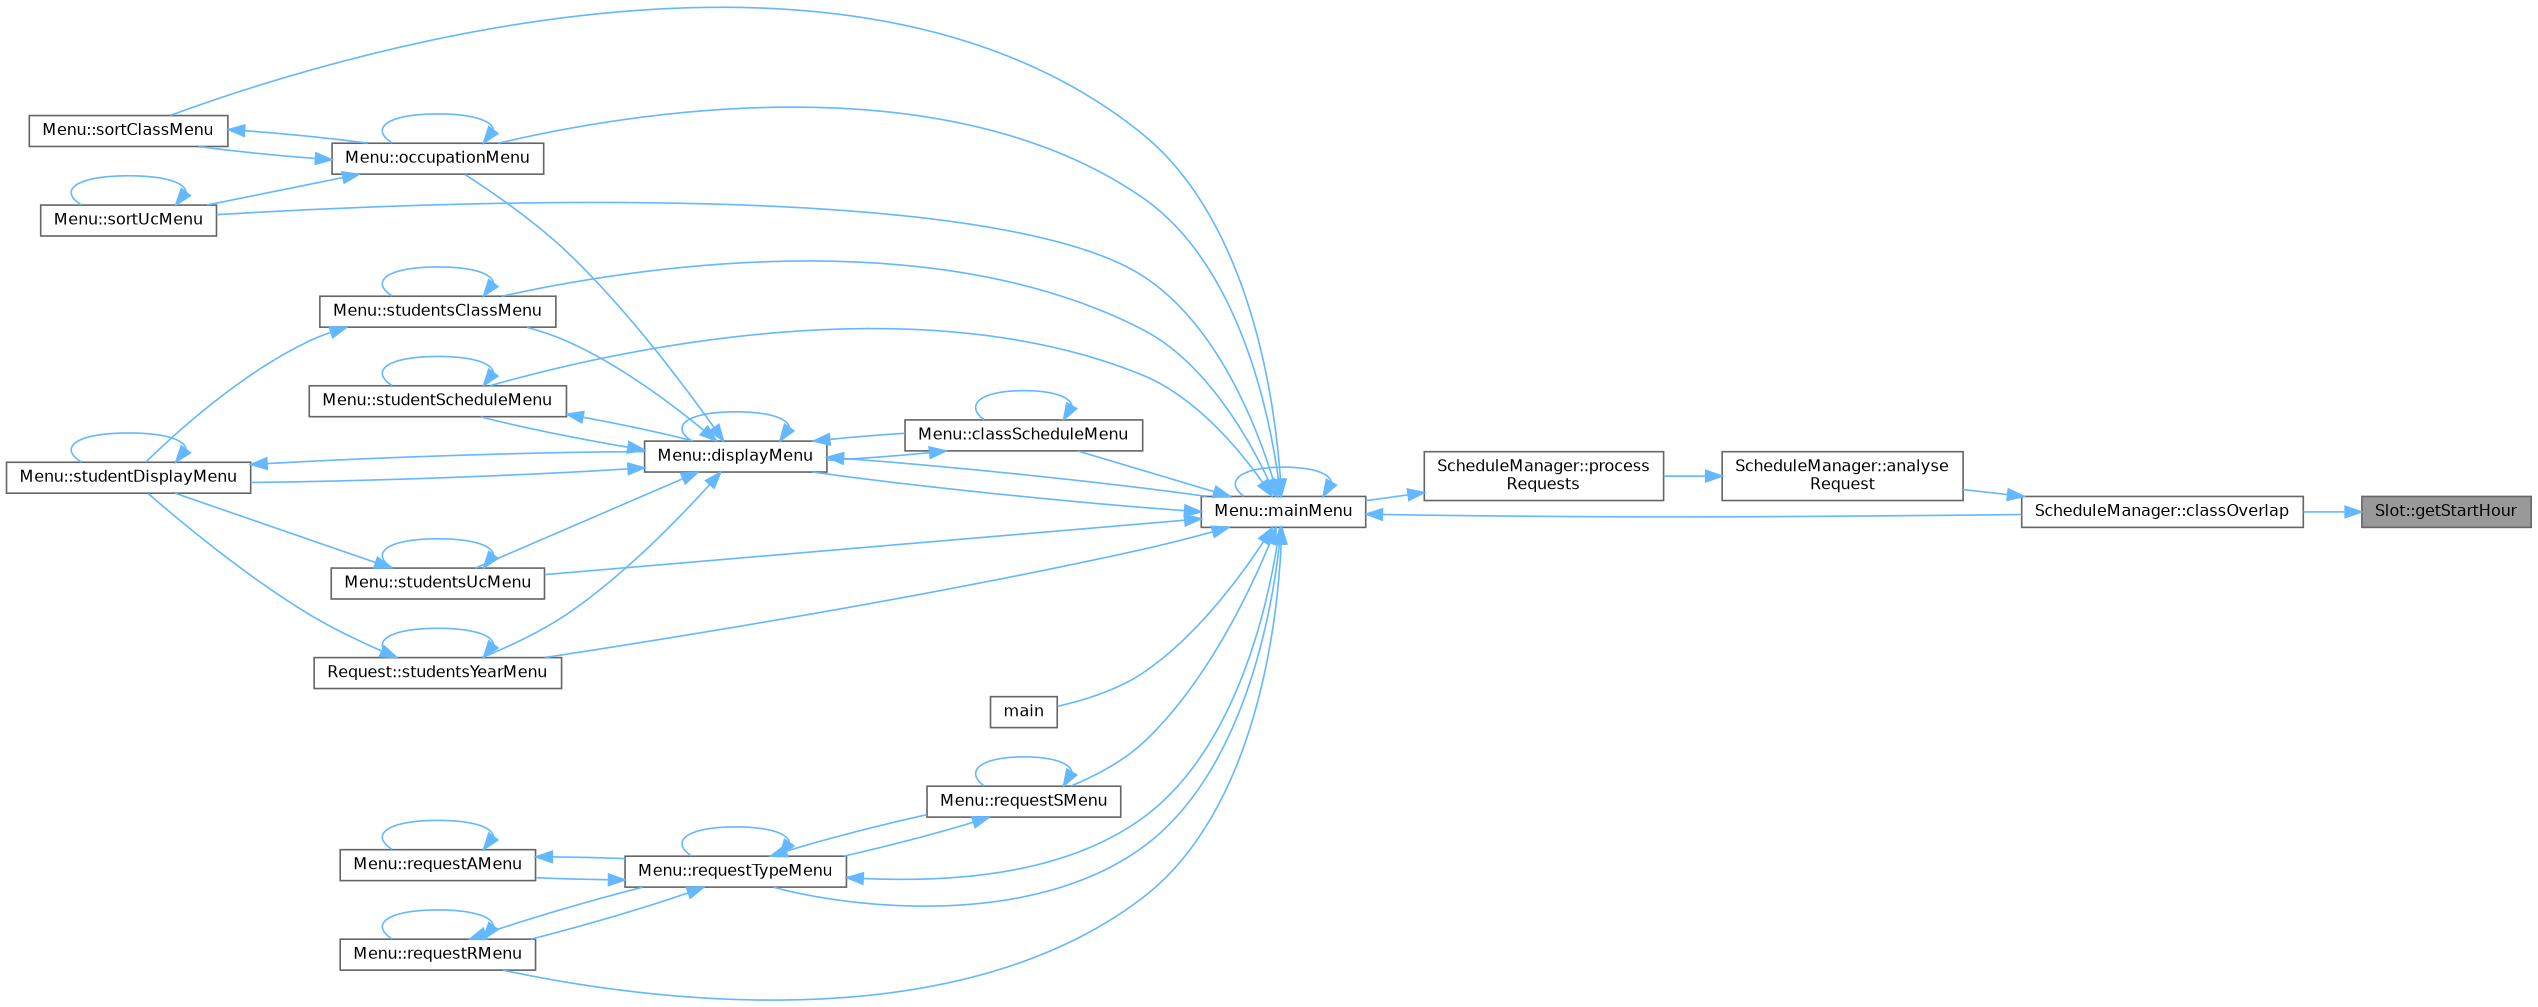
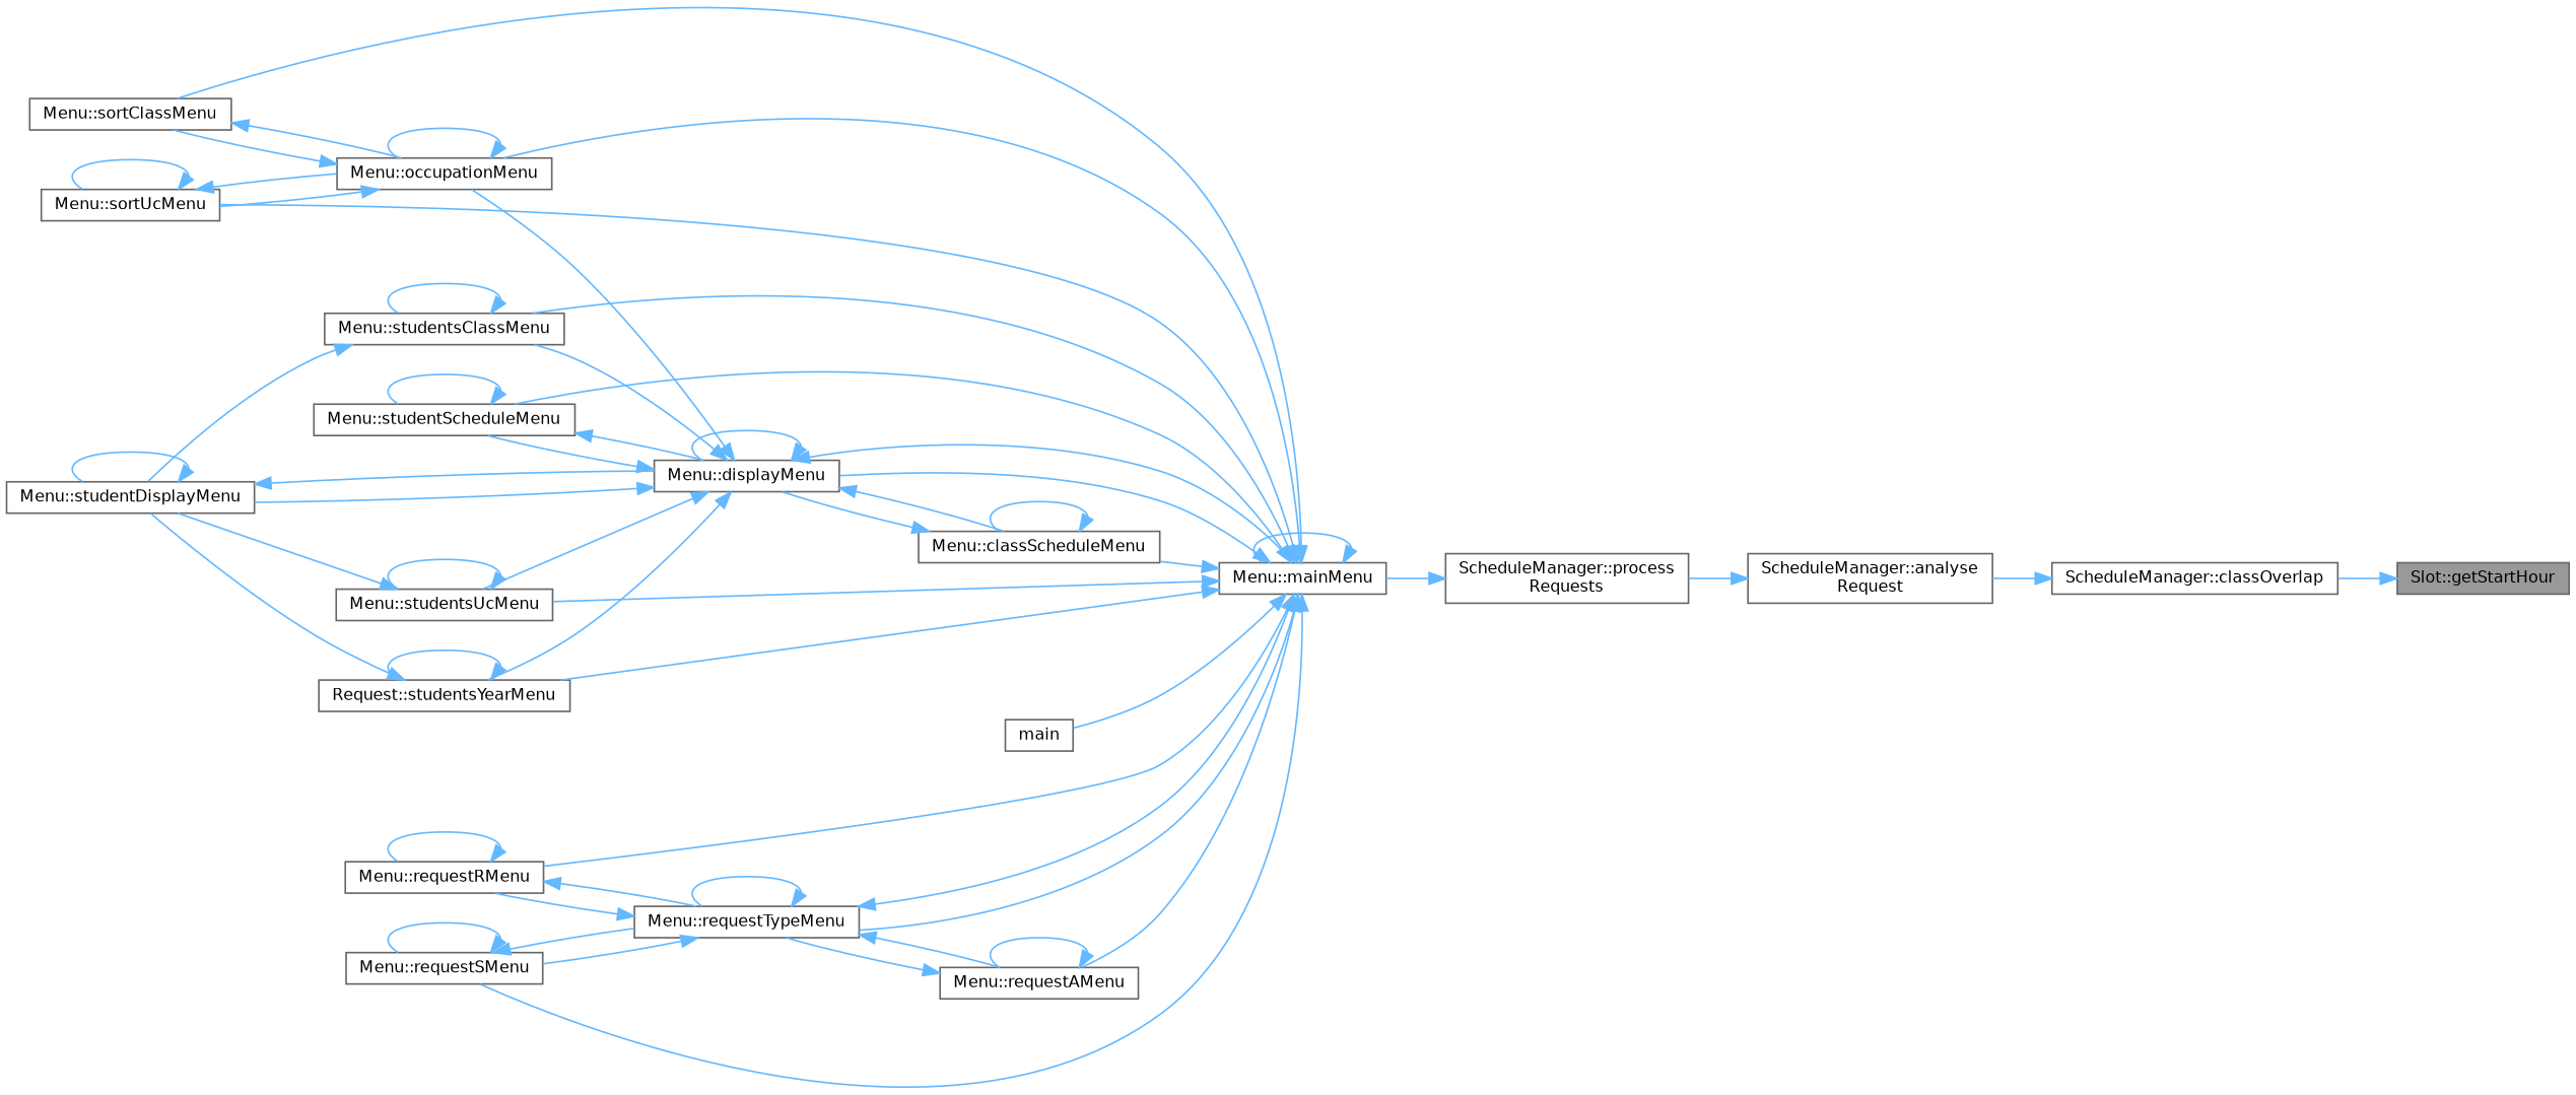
  digraph {
    rankdir=RL
    node [color=grey40 fillcolor=white fontname=Helvetica fontsize=10 shape=box style=filled]
    edge [color=steelblue1 dir=back fontname=Helvetica fontsize=10 labelfontname=Helvetica labelfontsize=10 style=solid]
    n1 [color=gray40 fillcolor=grey60 fontcolor=black height=0.2 label="Slot::getStartHour" width=0.4]
    n2 [height=0.2 label="ScheduleManager::classOverlap" width=0.4]
    n3 [height=0.2 label="ScheduleManager::analyse\lRequest" width=0.4]
    n4 [height=0.2 label="ScheduleManager::process\lRequests" width=0.4]
    n5 [height=0.2 label="Menu::mainMenu" width=0.4]
    n6 [height=0.2 label="Menu::classScheduleMenu" width=0.4]
    n7 [height=0.2 label="Menu::displayMenu" width=0.4]
    n8 [height=0.2 label="Menu::occupationMenu" width=0.4]
    n9 [height=0.2 label="Menu::sortClassMenu" width=0.4]
    n10 [height=0.2 label="Menu::sortUcMenu" width=0.4]
    n11 [height=0.2 label="Menu::studentScheduleMenu" width=0.4]
    n12 [height=0.2 label="Menu::studentsClassMenu" width=0.4]
    n13 [height=0.2 label="Menu::studentsUcMenu" width=0.4]
    n14 [height=0.2 label="Request::studentsYearMenu" width=0.4]
    n15 [height=0.2 label=main width=0.4]
    n16 [height=0.2 label="Menu::requestAMenu" width=0.4]
    n17 [height=0.2 label="Menu::requestTypeMenu" width=0.4]
    n18 [height=0.2 label="Menu::requestRMenu" width=0.4]
    n19 [height=0.2 label="Menu::requestSMenu" width=0.4]
    n20 [height=0.2 label="Menu::studentDisplayMenu" width=0.4]
    n1 -> n2
    n2 -> n3
    n3 -> n4
    n4 -> n5
    n5 -> n5
    n5 -> n6
    n5 -> n7
    n5 -> n8
    n5 -> n9
    n5 -> n10
    n5 -> n11
    n5 -> n12
    n5 -> n13
    n5 -> n14
    n5 -> n15
-   n5 -> n2
+   n5 -> n16
    n5 -> n17
    n5 -> n18
    n5 -> n19
    n6 -> n6
    n6 -> n7
    n7 -> n5
    n7 -> n6
    n7 -> n7
    n7 -> n8
    n7 -> n11
    n7 -> n12
    n7 -> n13
    n7 -> n14
    n7 -> n20
    n8 -> n8
    n8 -> n9
    n8 -> n10
    n9 -> n8
+   n10 -> n8
    n10 -> n10
    n11 -> n7
    n11 -> n11
    n12 -> n12
    n12 -> n20
    n13 -> n13
    n13 -> n20
    n14 -> n14
    n14 -> n20
    n16 -> n16
    n16 -> n17
    n17 -> n5
    n17 -> n16
    n17 -> n17
    n17 -> n18
    n17 -> n19
    n18 -> n17
    n18 -> n18
    n19 -> n17
    n19 -> n19
    n20 -> n7
    n20 -> n20
  }
